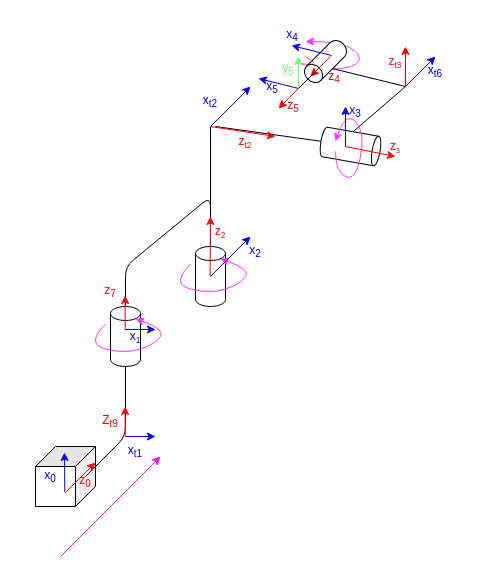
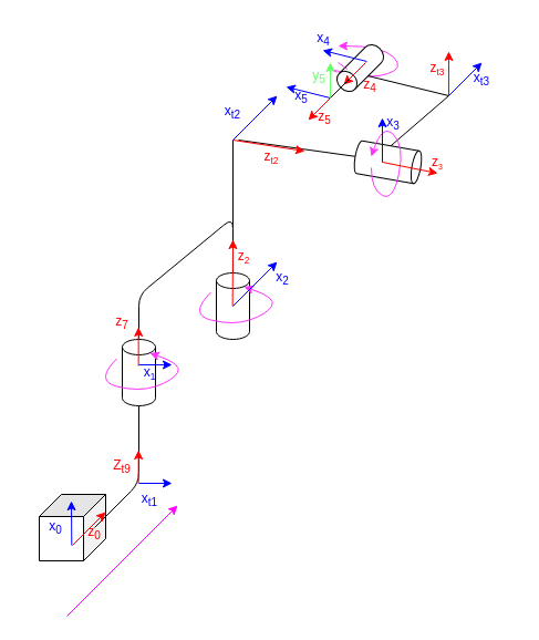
  <mxCell id="0" />
  <mxCell id="1" parent="0" />
  <mxCell id="2" value="" style="shape=cube;whiteSpace=wrap;html=1;boundedLbl=1;backgroundOutline=1;darkOpacity=0.05;darkOpacity2=0.1;rotation=90;" parent="1" vertex="1"><mxGeometry x="35" y="446" width="60" height="60" as="geometry" /></mxCell>
  <mxCell id="3" value="" style="endArrow=classic;html=1;fontColor=#66FF66;fillColor=#d5e8d4;strokeColor=#FF00FF;" parent="1" edge="1"><mxGeometry width="50" height="50" relative="1" as="geometry"><mxPoint x="60" y="556" as="sourcePoint" /><mxPoint x="160" y="456" as="targetPoint" /></mxGeometry></mxCell>
  <mxCell id="4" value="" style="shape=cylinder3;whiteSpace=wrap;html=1;boundedLbl=1;backgroundOutline=1;size=7;" parent="1" vertex="1"><mxGeometry x="110" y="306" width="30" height="60" as="geometry" /></mxCell>
  <mxCell id="5" value="" style="shape=cylinder3;whiteSpace=wrap;html=1;boundedLbl=1;backgroundOutline=1;size=7;fontColor=#66FF66;" parent="1" vertex="1"><mxGeometry x="195" y="246" width="30" height="60" as="geometry" /></mxCell>
  <mxCell id="6" value="" style="endArrow=none;html=1;fontColor=#66FF66;strokeColor=#000000;entryX=0.5;entryY=0;entryDx=0;entryDy=0;entryPerimeter=0;" parent="1" target="5" edge="1"><mxGeometry width="50" height="50" relative="1" as="geometry"><mxPoint x="125" y="306" as="sourcePoint" /><mxPoint x="205" y="196" as="targetPoint" /><Array as="points"><mxPoint x="125" y="266" /><mxPoint x="210" y="196" /></Array></mxGeometry></mxCell>
  <mxCell id="7" value="" style="curved=1;endArrow=classic;html=1;fontColor=#66FF66;strokeColor=#FF33FF;" parent="1" edge="1"><mxGeometry width="50" height="50" relative="1" as="geometry"><mxPoint x="190" y="263.5" as="sourcePoint" /><mxPoint x="220" y="258.5" as="targetPoint" /><Array as="points"><mxPoint x="170" y="283.5" /><mxPoint x="210" y="293.5" /><mxPoint x="240" y="283.5" /><mxPoint x="250" y="268.5" /></Array></mxGeometry></mxCell>
  <mxCell id="8" value="" style="curved=1;endArrow=classic;html=1;fontColor=#66FF66;strokeColor=#FF33FF;" parent="1" edge="1"><mxGeometry width="50" height="50" relative="1" as="geometry"><mxPoint x="105" y="323.5" as="sourcePoint" /><mxPoint x="135" y="318.5" as="targetPoint" /><Array as="points"><mxPoint x="85" y="343.5" /><mxPoint x="125" y="353.5" /><mxPoint x="155" y="343.5" /><mxPoint x="165" y="328.5" /></Array></mxGeometry></mxCell>
  <mxCell id="9" value="" style="curved=1;endArrow=classic;html=1;fontColor=#66FF66;strokeColor=#FF33FF;startArrow=none;" parent="1" source="53" edge="1"><mxGeometry width="50" height="50" relative="1" as="geometry"><mxPoint x="305" y="56" as="sourcePoint" /><mxPoint x="305" y="41" as="targetPoint" /><Array as="points"><mxPoint x="295" y="61" /><mxPoint x="335" y="71" /><mxPoint x="365" y="61" /><mxPoint x="345" y="41" /></Array></mxGeometry></mxCell>
  <mxCell id="10" value="" style="shape=cylinder3;whiteSpace=wrap;html=1;boundedLbl=1;backgroundOutline=1;size=4;fontColor=#66FF66;rotation=100;" parent="1" vertex="1"><mxGeometry x="335" y="116" width="30" height="60" as="geometry" /></mxCell>
  <mxCell id="11" value="" style="endArrow=none;html=1;fontColor=#66FF66;strokeColor=#000000;" parent="1" edge="1"><mxGeometry width="50" height="50" relative="1" as="geometry"><mxPoint x="210" y="206" as="sourcePoint" /><mxPoint x="210" y="126" as="targetPoint" /></mxGeometry></mxCell>
  <mxCell id="12" value="" style="endArrow=none;html=1;fontColor=#66FF66;strokeColor=#000000;entryX=0.5;entryY=1;entryDx=0;entryDy=0;entryPerimeter=0;" parent="1" target="10" edge="1"><mxGeometry width="50" height="50" relative="1" as="geometry"><mxPoint x="215" y="126" as="sourcePoint" /><mxPoint x="315" y="136" as="targetPoint" /></mxGeometry></mxCell>
  <mxCell id="13" value="" style="endArrow=none;html=1;fontColor=#66FF66;strokeColor=#000000;exitX=0;exitY=0.5;exitDx=0;exitDy=0;exitPerimeter=0;" parent="1" source="10" edge="1"><mxGeometry width="50" height="50" relative="1" as="geometry"><mxPoint x="355" y="126" as="sourcePoint" /><mxPoint x="405" y="86" as="targetPoint" /></mxGeometry></mxCell>
  <mxCell id="14" value="" style="shape=cylinder3;whiteSpace=wrap;html=1;boundedLbl=1;backgroundOutline=1;size=8.08;fontColor=#66FF66;rotation=-135;" parent="1" vertex="1"><mxGeometry x="315" y="36" width="20" height="50" as="geometry" /></mxCell>
  <mxCell id="15" value="" style="endArrow=none;html=1;fontColor=#66FF66;strokeColor=#000000;exitX=0;exitY=0.5;exitDx=0;exitDy=0;exitPerimeter=0;" parent="1" source="14" edge="1"><mxGeometry width="50" height="50" relative="1" as="geometry"><mxPoint x="362.605" y="141.228" as="sourcePoint" /><mxPoint x="405" y="86" as="targetPoint" /></mxGeometry></mxCell>
  <mxCell id="16" value="" style="curved=1;endArrow=classic;html=1;fontColor=#66FF66;strokeColor=#FF33FF;" parent="1" edge="1"><mxGeometry width="50" height="50" relative="1" as="geometry"><mxPoint x="335" y="151" as="sourcePoint" /><mxPoint x="335" y="141" as="targetPoint" /><Array as="points"><mxPoint x="335" y="171" /><mxPoint x="355" y="181" /><mxPoint x="365" y="131" /><mxPoint x="345" y="111" /></Array></mxGeometry></mxCell>
  <mxCell id="17" value="" style="endArrow=none;html=1;exitX=0.5;exitY=1;exitDx=0;exitDy=0;exitPerimeter=0;" parent="1" source="4" edge="1"><mxGeometry width="50" height="50" relative="1" as="geometry"><mxPoint x="135" y="426" as="sourcePoint" /><mxPoint x="85" y="476" as="targetPoint" /><Array as="points"><mxPoint x="125" y="436" /></Array></mxGeometry></mxCell>
  <mxCell id="18" value="" style="endArrow=classic;html=1;strokeColor=#FF0000;" parent="1" edge="1"><mxGeometry width="50" height="50" relative="1" as="geometry"><mxPoint x="65" y="492" as="sourcePoint" /><mxPoint x="95" y="462" as="targetPoint" /></mxGeometry></mxCell>
  <mxCell id="19" value="" style="endArrow=classic;html=1;strokeColor=#FF0000;" parent="1" edge="1"><mxGeometry width="50" height="50" relative="1" as="geometry"><mxPoint x="405" y="86" as="sourcePoint" /><mxPoint x="405" y="46" as="targetPoint" /></mxGeometry></mxCell>
  <mxCell id="20" value="" style="endArrow=classic;html=1;strokeColor=#FF0000;" parent="1" edge="1"><mxGeometry width="50" height="50" relative="1" as="geometry"><mxPoint x="345" y="146" as="sourcePoint" /><mxPoint x="395" y="156" as="targetPoint" /></mxGeometry></mxCell>
  <mxCell id="21" value="" style="endArrow=classic;html=1;strokeColor=#FF0000;" parent="1" edge="1"><mxGeometry width="50" height="50" relative="1" as="geometry"><mxPoint x="210" y="126" as="sourcePoint" /><mxPoint x="275" y="136" as="targetPoint" /></mxGeometry></mxCell>
  <mxCell id="22" value="" style="endArrow=classic;html=1;strokeColor=#FF0000;" parent="1" edge="1"><mxGeometry width="50" height="50" relative="1" as="geometry"><mxPoint x="209.66" y="276" as="sourcePoint" /><mxPoint x="210" y="216" as="targetPoint" /></mxGeometry></mxCell>
  <mxCell id="23" value="" style="endArrow=classic;html=1;strokeColor=#FF0000;" parent="1" edge="1"><mxGeometry width="50" height="50" relative="1" as="geometry"><mxPoint x="124.66" y="330" as="sourcePoint" /><mxPoint x="124.66" y="295" as="targetPoint" /></mxGeometry></mxCell>
  <mxCell id="24" value="" style="endArrow=classic;html=1;strokeColor=#FF0000;" parent="1" edge="1"><mxGeometry width="50" height="50" relative="1" as="geometry"><mxPoint x="124.66" y="436" as="sourcePoint" /><mxPoint x="124.66" y="406" as="targetPoint" /></mxGeometry></mxCell>
  <mxCell id="25" value="" style="endArrow=classic;html=1;strokeColor=#FF0000;" parent="1" edge="1"><mxGeometry width="50" height="50" relative="1" as="geometry"><mxPoint x="330" y="56" as="sourcePoint" /><mxPoint x="310" y="76" as="targetPoint" /></mxGeometry></mxCell>
  <mxCell id="26" value="" style="endArrow=classic;html=1;strokeColor=#0000FF;" parent="1" edge="1"><mxGeometry width="50" height="50" relative="1" as="geometry"><mxPoint x="64.31" y="492" as="sourcePoint" /><mxPoint x="64" y="452" as="targetPoint" /></mxGeometry></mxCell>
  <mxCell id="27" value="" style="endArrow=classic;html=1;strokeColor=#0000FF;" parent="1" edge="1"><mxGeometry width="50" height="50" relative="1" as="geometry"><mxPoint x="124.97" y="436" as="sourcePoint" /><mxPoint x="155" y="436" as="targetPoint" /></mxGeometry></mxCell>
  <mxCell id="28" value="" style="endArrow=classic;html=1;strokeColor=#0000FF;" parent="1" edge="1"><mxGeometry width="50" height="50" relative="1" as="geometry"><mxPoint x="125" y="329" as="sourcePoint" /><mxPoint x="155" y="329" as="targetPoint" /></mxGeometry></mxCell>
  <mxCell id="29" value="" style="endArrow=classic;html=1;strokeColor=#0000FF;" parent="1" edge="1"><mxGeometry width="50" height="50" relative="1" as="geometry"><mxPoint x="210" y="276" as="sourcePoint" /><mxPoint x="250" y="236" as="targetPoint" /></mxGeometry></mxCell>
  <mxCell id="30" value="" style="endArrow=classic;html=1;strokeColor=#0000FF;" parent="1" edge="1"><mxGeometry width="50" height="50" relative="1" as="geometry"><mxPoint x="210" y="126" as="sourcePoint" /><mxPoint x="250" y="86" as="targetPoint" /></mxGeometry></mxCell>
  <mxCell id="31" value="" style="endArrow=classic;html=1;strokeColor=#0000FF;" parent="1" edge="1"><mxGeometry width="50" height="50" relative="1" as="geometry"><mxPoint x="345" y="146" as="sourcePoint" /><mxPoint x="345" y="106" as="targetPoint" /></mxGeometry></mxCell>
  <mxCell id="32" value="" style="endArrow=classic;html=1;strokeColor=#0000FF;" parent="1" edge="1"><mxGeometry width="50" height="50" relative="1" as="geometry"><mxPoint x="405" y="86" as="sourcePoint" /><mxPoint x="435" y="56" as="targetPoint" /></mxGeometry></mxCell>
  <mxCell id="33" value="" style="endArrow=classic;html=1;strokeColor=#0000FF;" parent="1" edge="1"><mxGeometry width="50" height="50" relative="1" as="geometry"><mxPoint x="331" y="55" as="sourcePoint" /><mxPoint x="291" y="45" as="targetPoint" /></mxGeometry></mxCell>
  <mxCell id="34" value="z&lt;sub&gt;0&lt;/sub&gt;" style="text;html=1;strokeColor=none;fillColor=none;align=center;verticalAlign=middle;whiteSpace=wrap;rounded=0;fontColor=#FF0000;" parent="1" vertex="1"><mxGeometry x="55" y="466" width="60" height="30" as="geometry" /></mxCell>
  <mxCell id="35" value="z&lt;sub&gt;7&lt;/sub&gt;" style="text;html=1;strokeColor=none;fillColor=none;align=center;verticalAlign=middle;whiteSpace=wrap;rounded=0;fontColor=#FF0000;" parent="1" vertex="1"><mxGeometry x="80" y="276" width="60" height="30" as="geometry" /></mxCell>
  <mxCell id="36" value="z&lt;span style=&quot;font-size: 10px&quot;&gt;&lt;sub&gt;2&lt;/sub&gt;&lt;/span&gt;" style="text;html=1;strokeColor=none;fillColor=none;align=center;verticalAlign=middle;whiteSpace=wrap;rounded=0;fontColor=#FF0000;" parent="1" vertex="1"><mxGeometry x="190" y="216" width="60" height="30" as="geometry" /></mxCell>
  <mxCell id="37" value="z&lt;span style=&quot;font-size: 8.333px&quot;&gt;&lt;sub&gt;3&lt;/sub&gt;&lt;/span&gt;" style="text;html=1;strokeColor=none;fillColor=none;align=center;verticalAlign=middle;whiteSpace=wrap;rounded=0;fontColor=#FF0000;" parent="1" vertex="1"><mxGeometry x="365" y="131" width="60" height="30" as="geometry" /></mxCell>
  <mxCell id="38" value="Z&lt;sub&gt;t9&lt;/sub&gt;" style="text;html=1;strokeColor=none;fillColor=none;align=center;verticalAlign=middle;whiteSpace=wrap;rounded=0;fontColor=#FF0000;" parent="1" vertex="1"><mxGeometry x="80" y="406" width="60" height="30" as="geometry" /></mxCell>
  <mxCell id="39" value="z&lt;span style=&quot;font-size: 10px&quot;&gt;&lt;sub&gt;t2&lt;/sub&gt;&lt;/span&gt;" style="text;html=1;strokeColor=none;fillColor=none;align=center;verticalAlign=middle;whiteSpace=wrap;rounded=0;fontColor=#FF0000;" parent="1" vertex="1"><mxGeometry x="215" y="126" width="60" height="30" as="geometry" /></mxCell>
  <mxCell id="40" value="z&lt;span style=&quot;font-size: 10px&quot;&gt;&lt;sub&gt;t3&lt;/sub&gt;&lt;/span&gt;" style="text;html=1;strokeColor=none;fillColor=none;align=center;verticalAlign=middle;whiteSpace=wrap;rounded=0;fontColor=#FF0000;" parent="1" vertex="1"><mxGeometry x="365" y="46" width="60" height="30" as="geometry" /></mxCell>
  <mxCell id="41" value="x&lt;sub&gt;0&lt;/sub&gt;" style="text;html=1;strokeColor=none;fillColor=none;align=center;verticalAlign=middle;whiteSpace=wrap;rounded=0;fontColor=#0000FF;" parent="1" vertex="1"><mxGeometry x="20" y="461" width="60" height="30" as="geometry" /></mxCell>
  <mxCell id="42" value="x&lt;span style=&quot;font-size: 10px&quot;&gt;&lt;sub&gt;1&lt;/sub&gt;&lt;/span&gt;" style="text;html=1;strokeColor=none;fillColor=none;align=center;verticalAlign=middle;whiteSpace=wrap;rounded=0;fontColor=#0000FF;" parent="1" vertex="1"><mxGeometry x="105" y="321" width="60" height="30" as="geometry" /></mxCell>
  <mxCell id="43" value="x&lt;sub&gt;2&lt;/sub&gt;" style="text;html=1;strokeColor=none;fillColor=none;align=center;verticalAlign=middle;whiteSpace=wrap;rounded=0;fontColor=#0000FF;" parent="1" vertex="1"><mxGeometry x="225" y="236" width="60" height="30" as="geometry" /></mxCell>
  <mxCell id="44" value="x&lt;sub&gt;3&lt;/sub&gt;" style="text;html=1;strokeColor=none;fillColor=none;align=center;verticalAlign=middle;whiteSpace=wrap;rounded=0;fontColor=#0000FF;" parent="1" vertex="1"><mxGeometry x="325" y="96" width="60" height="30" as="geometry" /></mxCell>
  <mxCell id="45" value="x&lt;sub&gt;4&lt;/sub&gt;" style="text;html=1;strokeColor=none;fillColor=none;align=center;verticalAlign=middle;whiteSpace=wrap;rounded=0;fontColor=#0000FF;" parent="1" vertex="1"><mxGeometry x="262" y="20" width="60" height="30" as="geometry" /></mxCell>
  <mxCell id="46" value="x&lt;sub&gt;t1&lt;/sub&gt;" style="text;html=1;strokeColor=none;fillColor=none;align=center;verticalAlign=middle;whiteSpace=wrap;rounded=0;fontColor=#0000FF;" parent="1" vertex="1"><mxGeometry x="105" y="436" width="60" height="30" as="geometry" /></mxCell>
  <mxCell id="47" value="x&lt;sub&gt;t2&lt;/sub&gt;" style="text;html=1;strokeColor=none;fillColor=none;align=center;verticalAlign=middle;whiteSpace=wrap;rounded=0;fontColor=#0000FF;" parent="1" vertex="1"><mxGeometry x="180" y="86" width="60" height="30" as="geometry" /></mxCell>
- <mxCell id="48" value="x&lt;sub&gt;t6&lt;/sub&gt;" style="text;html=1;strokeColor=none;fillColor=none;align=center;verticalAlign=middle;whiteSpace=wrap;rounded=0;fontColor=#0000FF;" parent="1" vertex="1"><mxGeometry x="405" y="56" width="60" height="30" as="geometry" /></mxCell>
+ <mxCell id="48" value="x&lt;sub&gt;t3&lt;/sub&gt;" style="text;html=1;strokeColor=none;fillColor=none;align=center;verticalAlign=middle;whiteSpace=wrap;rounded=0;fontColor=#0000FF;" parent="1" vertex="1"><mxGeometry x="405" y="56" width="60" height="30" as="geometry" /></mxCell>
  <mxCell id="49" value="" style="endArrow=none;html=1;fontColor=#66FF66;strokeColor=#000000;" parent="1" edge="1"><mxGeometry width="50" height="50" relative="1" as="geometry"><mxPoint x="295" y="91" as="sourcePoint" /><mxPoint x="315" y="71" as="targetPoint" /></mxGeometry></mxCell>
  <mxCell id="50" value="" style="endArrow=classic;html=1;strokeColor=#0000FF;" parent="1" edge="1"><mxGeometry width="50" height="50" relative="1" as="geometry"><mxPoint x="298" y="88" as="sourcePoint" /><mxPoint x="258" y="78" as="targetPoint" /></mxGeometry></mxCell>
  <mxCell id="51" value="" style="endArrow=classic;html=1;strokeColor=#FF0000;" parent="1" edge="1"><mxGeometry width="50" height="50" relative="1" as="geometry"><mxPoint x="298" y="88" as="sourcePoint" /><mxPoint x="278" y="108" as="targetPoint" /></mxGeometry></mxCell>
  <mxCell id="52" value="" style="endArrow=classic;html=1;strokeColor=#66FF66;" parent="1" edge="1"><mxGeometry width="50" height="50" relative="1" as="geometry"><mxPoint x="298" y="88" as="sourcePoint" /><mxPoint x="298" y="56" as="targetPoint" /></mxGeometry></mxCell>
  <mxCell id="53" value="z&lt;sub&gt;4&lt;/sub&gt;" style="text;html=1;strokeColor=none;fillColor=none;align=center;verticalAlign=middle;whiteSpace=wrap;rounded=0;fontColor=#FF0000;" parent="1" vertex="1"><mxGeometry x="304" y="62" width="60" height="30" as="geometry" /></mxCell>
  <mxCell id="54" value="" style="curved=1;endArrow=none;html=1;fontColor=#66FF66;strokeColor=#FF33FF;" parent="1" target="53" edge="1"><mxGeometry width="50" height="50" relative="1" as="geometry"><mxPoint x="305" y="56" as="sourcePoint" /><mxPoint x="305" y="41" as="targetPoint" /><Array as="points" /></mxGeometry></mxCell>
  <mxCell id="55" value="z&lt;sub&gt;5&lt;/sub&gt;" style="text;html=1;strokeColor=none;fillColor=none;align=center;verticalAlign=middle;whiteSpace=wrap;rounded=0;fontColor=#FF0000;" parent="1" vertex="1"><mxGeometry x="263" y="91" width="60" height="30" as="geometry" /></mxCell>
  <mxCell id="56" value="x&lt;sub&gt;5&lt;/sub&gt;" style="text;html=1;strokeColor=none;fillColor=none;align=center;verticalAlign=middle;whiteSpace=wrap;rounded=0;fontColor=#0000FF;" parent="1" vertex="1"><mxGeometry x="242" y="72" width="60" height="30" as="geometry" /></mxCell>
  <mxCell id="57" value="&lt;font color=&quot;#66ff66&quot;&gt;y&lt;sub&gt;5&lt;/sub&gt;&lt;/font&gt;" style="text;html=1;strokeColor=none;fillColor=none;align=center;verticalAlign=middle;whiteSpace=wrap;rounded=0;" parent="1" vertex="1"><mxGeometry x="258" y="54" width="60" height="30" as="geometry" /></mxCell>
